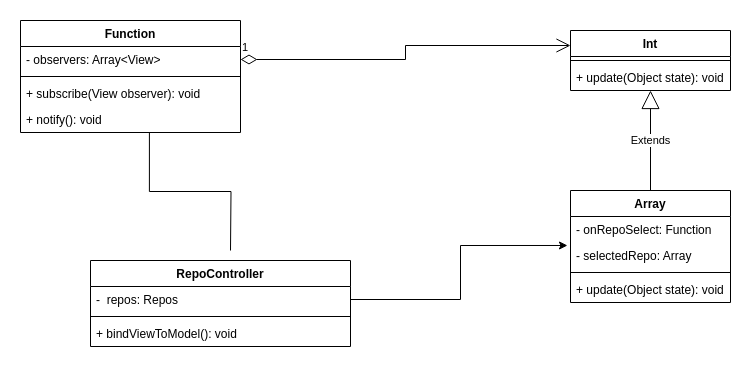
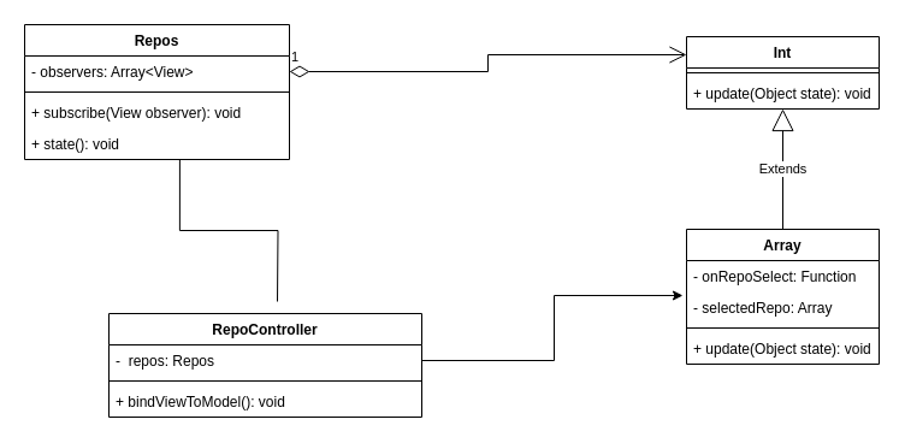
  <mxCell id="0" />
  <mxCell id="1" parent="0" />
  <mxCell id="2" value="Int" style="swimlane;fontStyle=1;align=center;verticalAlign=top;childLayout=stackLayout;horizontal=1;startSize=26;horizontalStack=0;resizeParent=1;resizeParentMax=0;resizeLast=0;collapsible=1;marginBottom=0;" vertex="1" parent="1"><mxGeometry x="570" y="30" width="160" height="60" as="geometry" /></mxCell>
  <mxCell id="3" value="" style="line;strokeWidth=1;fillColor=none;align=left;verticalAlign=middle;spacingTop=-1;spacingLeft=3;spacingRight=3;rotatable=0;labelPosition=right;points=[];portConstraint=eastwest;" vertex="1" parent="2"><mxGeometry y="26" width="160" height="8" as="geometry" /></mxCell>
  <mxCell id="4" value="+ update(Object state): void" style="text;strokeColor=none;fillColor=none;align=left;verticalAlign=top;spacingLeft=4;spacingRight=4;overflow=hidden;rotatable=0;points=[[0,0.5],[1,0.5]];portConstraint=eastwest;" vertex="1" parent="2"><mxGeometry y="34" width="160" height="26" as="geometry" /></mxCell>
  <mxCell id="5" value="Array" style="swimlane;fontStyle=1;align=center;verticalAlign=top;childLayout=stackLayout;horizontal=1;startSize=26;horizontalStack=0;resizeParent=1;resizeParentMax=0;resizeLast=0;collapsible=1;marginBottom=0;" vertex="1" parent="1"><mxGeometry x="570" y="190" width="160" height="112" as="geometry" /></mxCell>
  <mxCell id="6" value="- onRepoSelect: Function" style="text;strokeColor=none;fillColor=none;align=left;verticalAlign=top;spacingLeft=4;spacingRight=4;overflow=hidden;rotatable=0;points=[[0,0.5],[1,0.5]];portConstraint=eastwest;" vertex="1" parent="5"><mxGeometry y="26" width="160" height="26" as="geometry" /></mxCell>
  <mxCell id="7" value="- selectedRepo: Array" style="text;strokeColor=none;fillColor=none;align=left;verticalAlign=top;spacingLeft=4;spacingRight=4;overflow=hidden;rotatable=0;points=[[0,0.5],[1,0.5]];portConstraint=eastwest;" vertex="1" parent="5"><mxGeometry y="52" width="160" height="26" as="geometry" /></mxCell>
  <mxCell id="8" value="" style="line;strokeWidth=1;fillColor=none;align=left;verticalAlign=middle;spacingTop=-1;spacingLeft=3;spacingRight=3;rotatable=0;labelPosition=right;points=[];portConstraint=eastwest;" vertex="1" parent="5"><mxGeometry y="78" width="160" height="8" as="geometry" /></mxCell>
  <mxCell id="9" value="+ update(Object state): void" style="text;strokeColor=none;fillColor=none;align=left;verticalAlign=top;spacingLeft=4;spacingRight=4;overflow=hidden;rotatable=0;points=[[0,0.5],[1,0.5]];portConstraint=eastwest;" vertex="1" parent="5"><mxGeometry y="86" width="160" height="26" as="geometry" /></mxCell>
- <mxCell id="10" value="Function" style="swimlane;fontStyle=1;align=center;verticalAlign=top;childLayout=stackLayout;horizontal=1;startSize=26;horizontalStack=0;resizeParent=1;resizeParentMax=0;resizeLast=0;collapsible=1;marginBottom=0;" vertex="1" parent="1"><mxGeometry x="20" y="20" width="220" height="112" as="geometry" /></mxCell>
+ <mxCell id="10" value="Repos" style="swimlane;fontStyle=1;align=center;verticalAlign=top;childLayout=stackLayout;horizontal=1;startSize=26;horizontalStack=0;resizeParent=1;resizeParentMax=0;resizeLast=0;collapsible=1;marginBottom=0;" vertex="1" parent="1"><mxGeometry x="20" y="20" width="220" height="112" as="geometry" /></mxCell>
  <mxCell id="11" value="- observers: Array&lt;View&gt;" style="text;strokeColor=none;fillColor=none;align=left;verticalAlign=top;spacingLeft=4;spacingRight=4;overflow=hidden;rotatable=0;points=[[0,0.5],[1,0.5]];portConstraint=eastwest;" vertex="1" parent="10"><mxGeometry y="26" width="220" height="26" as="geometry" /></mxCell>
  <mxCell id="12" value="" style="line;strokeWidth=1;fillColor=none;align=left;verticalAlign=middle;spacingTop=-1;spacingLeft=3;spacingRight=3;rotatable=0;labelPosition=right;points=[];portConstraint=eastwest;" vertex="1" parent="10"><mxGeometry y="52" width="220" height="8" as="geometry" /></mxCell>
  <mxCell id="13" value="+ subscribe(View observer): void" style="text;strokeColor=none;fillColor=none;align=left;verticalAlign=top;spacingLeft=4;spacingRight=4;overflow=hidden;rotatable=0;points=[[0,0.5],[1,0.5]];portConstraint=eastwest;" vertex="1" parent="10"><mxGeometry y="60" width="220" height="26" as="geometry" /></mxCell>
- <mxCell id="14" value="+ notify(): void" style="text;strokeColor=none;fillColor=none;align=left;verticalAlign=top;spacingLeft=4;spacingRight=4;overflow=hidden;rotatable=0;points=[[0,0.5],[1,0.5]];portConstraint=eastwest;" vertex="1" parent="10"><mxGeometry y="86" width="220" height="26" as="geometry" /></mxCell>
+ <mxCell id="14" value="+ state(): void" style="text;strokeColor=none;fillColor=none;align=left;verticalAlign=top;spacingLeft=4;spacingRight=4;overflow=hidden;rotatable=0;points=[[0,0.5],[1,0.5]];portConstraint=eastwest;" vertex="1" parent="10"><mxGeometry y="86" width="220" height="26" as="geometry" /></mxCell>
  <mxCell id="15" value="1" style="endArrow=open;html=1;endSize=12;startArrow=diamondThin;startSize=14;startFill=0;edgeStyle=orthogonalEdgeStyle;align=left;verticalAlign=bottom;rounded=0;entryX=0;entryY=0.25;entryDx=0;entryDy=0;exitX=1;exitY=0.5;exitDx=0;exitDy=0;" edge="1" parent="1" source="11" target="2"><mxGeometry x="-1" y="3" relative="1" as="geometry"><mxPoint x="320" y="540" as="sourcePoint" /><mxPoint x="480" y="540" as="targetPoint" /></mxGeometry></mxCell>
  <mxCell id="16" value="RepoController" style="swimlane;fontStyle=1;align=center;verticalAlign=top;childLayout=stackLayout;horizontal=1;startSize=26;horizontalStack=0;resizeParent=1;resizeParentMax=0;resizeLast=0;collapsible=1;marginBottom=0;" vertex="1" parent="1"><mxGeometry x="90" y="260" width="260" height="86" as="geometry" /></mxCell>
  <mxCell id="17" value="-  repos: Repos" style="text;strokeColor=none;fillColor=none;align=left;verticalAlign=top;spacingLeft=4;spacingRight=4;overflow=hidden;rotatable=0;points=[[0,0.5],[1,0.5]];portConstraint=eastwest;" vertex="1" parent="16"><mxGeometry y="26" width="260" height="26" as="geometry" /></mxCell>
  <mxCell id="18" value="" style="line;strokeWidth=1;fillColor=none;align=left;verticalAlign=middle;spacingTop=-1;spacingLeft=3;spacingRight=3;rotatable=0;labelPosition=right;points=[];portConstraint=eastwest;" vertex="1" parent="16"><mxGeometry y="52" width="260" height="8" as="geometry" /></mxCell>
  <mxCell id="19" value="+ bindViewToModel(): void" style="text;strokeColor=none;fillColor=none;align=left;verticalAlign=top;spacingLeft=4;spacingRight=4;overflow=hidden;rotatable=0;points=[[0,0.5],[1,0.5]];portConstraint=eastwest;" vertex="1" parent="16"><mxGeometry y="60" width="260" height="26" as="geometry" /></mxCell>
  <mxCell id="20" value="Extends" style="endArrow=block;endSize=16;endFill=0;html=1;rounded=0;entryX=0.5;entryY=1;entryDx=0;entryDy=0;entryPerimeter=0;exitX=0.5;exitY=0;exitDx=0;exitDy=0;" edge="1" parent="1" source="5" target="4"><mxGeometry width="160" relative="1" as="geometry"><mxPoint x="320" y="540" as="sourcePoint" /><mxPoint x="480" y="540" as="targetPoint" /></mxGeometry></mxCell>
  <mxCell id="21" value="" style="endArrow=none;html=1;edgeStyle=orthogonalEdgeStyle;rounded=0;entryX=0.586;entryY=1;entryDx=0;entryDy=0;entryPerimeter=0;" edge="1" parent="1" target="14"><mxGeometry relative="1" as="geometry"><mxPoint x="230" y="250" as="sourcePoint" /><mxPoint x="480" y="540" as="targetPoint" /></mxGeometry></mxCell>
  <mxCell id="22" value="" style="endArrow=classic;html=1;edgeStyle=orthogonalEdgeStyle;rounded=0;exitX=1;exitY=0.5;exitDx=0;exitDy=0;entryX=-0.019;entryY=1.115;entryDx=0;entryDy=0;entryPerimeter=0;" edge="1" parent="1" source="17" target="6"><mxGeometry relative="1" as="geometry"><mxPoint x="320" y="540" as="sourcePoint" /><mxPoint x="566" y="229" as="targetPoint" /></mxGeometry></mxCell>
